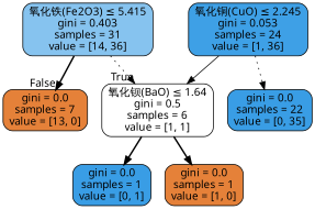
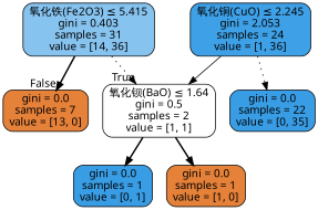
  digraph {
    node [color=black fillcolor="#e58139" fontname=DengXian shape=box style="filled, rounded"]
    edge [fontname=DengXian style=bold]
    n1 [fillcolor="#86c3ef" label=<氧化铁(Fe2O3) &le; 5.415<br/>gini = 0.403<br/>samples = 31<br/>value = [14, 36]>]
    n2 [label=<gini = 0.0<br/>samples = 7<br/>value = [13, 0]>]
-   n3 [fillcolor="#ffffff" label=<氧化钡(BaO) &le; 1.64<br/>gini = 0.5<br/>samples = 6<br/>value = [1, 1]>]
-   n4 [fillcolor="#3ea0e6" label=<氧化铜(CuO) &le; 2.245<br/>gini = 0.053<br/>samples = 24<br/>value = [1, 36]>]
+   n3 [fillcolor="#ffffff" label=<氧化钡(BaO) &le; 1.64<br/>gini = 0.5<br/>samples = 2<br/>value = [1, 1]>]
+   n4 [fillcolor="#3ea0e6" label=<氧化铜(CuO) &le; 2.245<br/>gini = 2.053<br/>samples = 24<br/>value = [1, 36]>]
    n5 [fillcolor="#399de5" label=<gini = 0.0<br/>samples = 22<br/>value = [0, 35]>]
    n6 [fillcolor="#399de5" label=<gini = 0.0<br/>samples = 1<br/>value = [0, 1]>]
    n7 [label=<gini = 0.0<br/>samples = 1<br/>value = [1, 0]>]
    n1 -> n2 [headlabel=False labelangle=-45 labeldistance=2.5]
    n1 -> n3 [headlabel=True labelangle=45 labeldistance=2.5 style=dotted]
    n3 -> n6
    n3 -> n7
    n4 -> n3 [style=solid]
    n4 -> n5 [style=dotted]
  }
